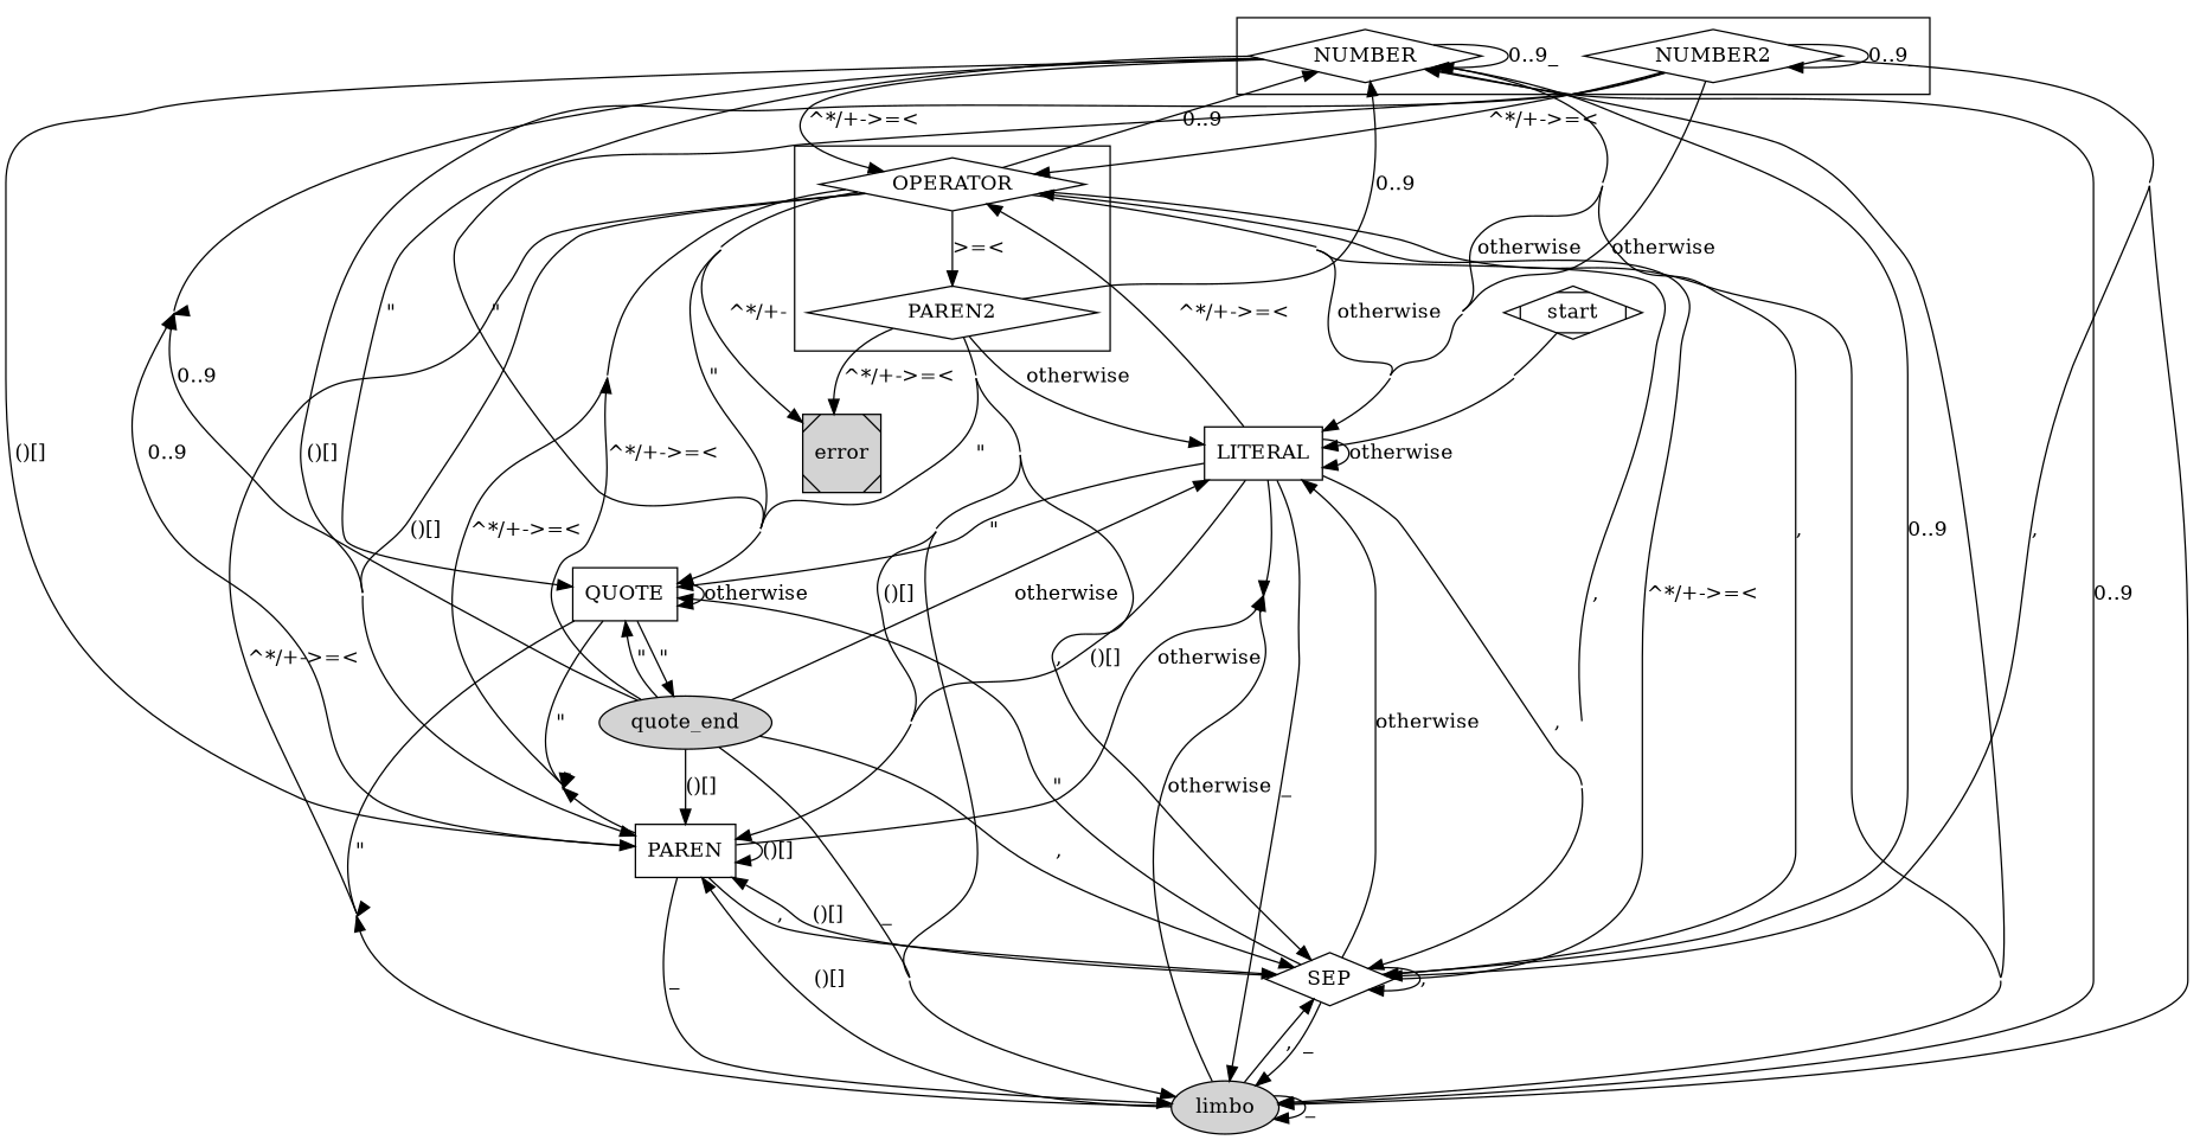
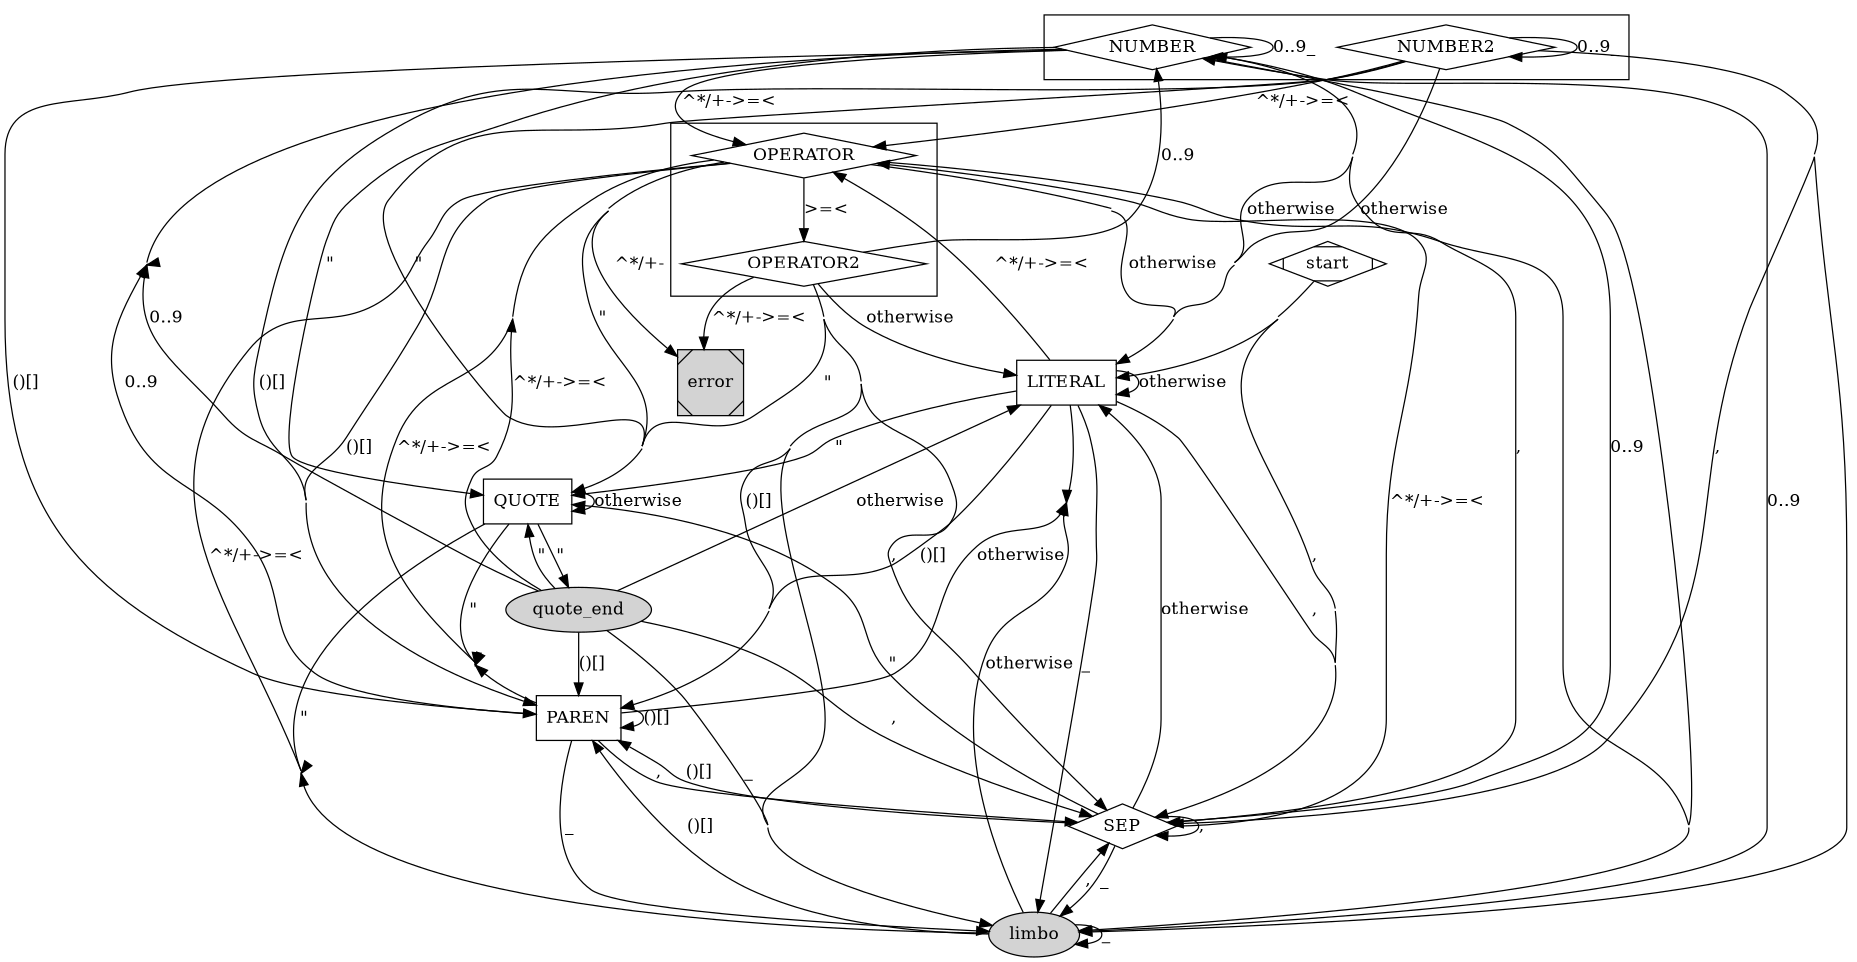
  digraph {
    concentrate=true
    newrank=true
    splines=true
    node [shape=diamond]
    NUMBER
    NUMBER2
    OPERATOR
-   OPERATOR2 [label=PAREN2]
+   OPERATOR2
    LITERAL [shape=box]
    QUOTE [shape=box]
    PAREN [shape=box]
    SEP
    limbo [style=filled shape=""]
    error [shape=Msquare style=filled]
    quote_end [style=filled shape=""]
    start [shape=Mdiamond]
    subgraph cluster_1 {
      shape=none
      NUMBER
      NUMBER2
    }
    subgraph cluster_2 {
      shape=none
      OPERATOR
      OPERATOR2
    }
    NUMBER -> NUMBER [label="0..9_"]
    NUMBER -> OPERATOR [label="^*/+->=<"]
    NUMBER -> LITERAL [label=otherwise]
    NUMBER -> QUOTE [label="\""]
    NUMBER -> PAREN [label="()[]"]
    NUMBER -> SEP [label=","]
    NUMBER -> limbo [label=" "]
    NUMBER2 -> NUMBER2 [label="0..9_"]
    NUMBER2 -> OPERATOR [label="^*/+->=<"]
    NUMBER2 -> LITERAL [label=otherwise]
    NUMBER2 -> QUOTE [label="\""]
    NUMBER2 -> PAREN [label="()[]"]
    NUMBER2 -> SEP [label=","]
    NUMBER2 -> limbo [label=" "]
-   OPERATOR -> NUMBER [label="0..9"]
    OPERATOR -> OPERATOR2 [label=">=<"]
    OPERATOR -> LITERAL [label=otherwise]
    OPERATOR -> QUOTE [label="\""]
    OPERATOR -> PAREN [label="()[]"]
-   OPERATOR -> SEP [label=","]
+   start -> SEP [label=","]
    OPERATOR -> limbo [label=" "]
    OPERATOR -> error [label="^*/+-"]
    OPERATOR2 -> NUMBER [label="0..9"]
    OPERATOR2 -> LITERAL [label=otherwise]
    OPERATOR2 -> QUOTE [label="\""]
    OPERATOR2 -> PAREN [label="()[]"]
    OPERATOR2 -> SEP [label=","]
    OPERATOR2 -> limbo [label=" "]
    OPERATOR2 -> error [label="^*/+->=<"]
    LITERAL -> OPERATOR [label="^*/+->=<"]
    LITERAL -> LITERAL [label=otherwise]
    LITERAL -> QUOTE [label="\""]
    LITERAL -> PAREN [label="()[]"]
    LITERAL -> SEP [label=","]
    LITERAL -> limbo [label=_]
    QUOTE -> QUOTE [label=otherwise]
    QUOTE -> quote_end [label="\""]
    PAREN -> NUMBER [label="0..9"]
    PAREN -> OPERATOR [label="^*/+->=<"]
    PAREN -> LITERAL [label=otherwise]
    PAREN -> QUOTE [label="\""]
    PAREN -> PAREN [label="()[]"]
    PAREN -> SEP [label=","]
    PAREN -> limbo [label=_]
    SEP -> NUMBER [label="0..9"]
    SEP -> OPERATOR [label="^*/+->=<"]
    SEP -> LITERAL [label=otherwise]
    SEP -> QUOTE [label="\""]
    SEP -> PAREN [label="()[]"]
    SEP -> SEP [label=","]
    SEP -> limbo [label=_]
    limbo -> NUMBER [label="0..9"]
    limbo -> OPERATOR [label="^*/+->=<"]
    limbo -> LITERAL [label=otherwise]
    limbo -> QUOTE [label="\""]
    limbo -> PAREN [label="()[]"]
    limbo -> SEP [label=","]
    limbo -> limbo [label=_]
    quote_end -> NUMBER [label="0..9"]
    quote_end -> OPERATOR [label="^*/+->=<"]
    quote_end -> LITERAL [label=otherwise]
    quote_end -> QUOTE [label="\""]
    quote_end -> PAREN [label="()[]"]
    quote_end -> SEP [label=","]
    quote_end -> limbo [label=_]
    start -> LITERAL
  }
